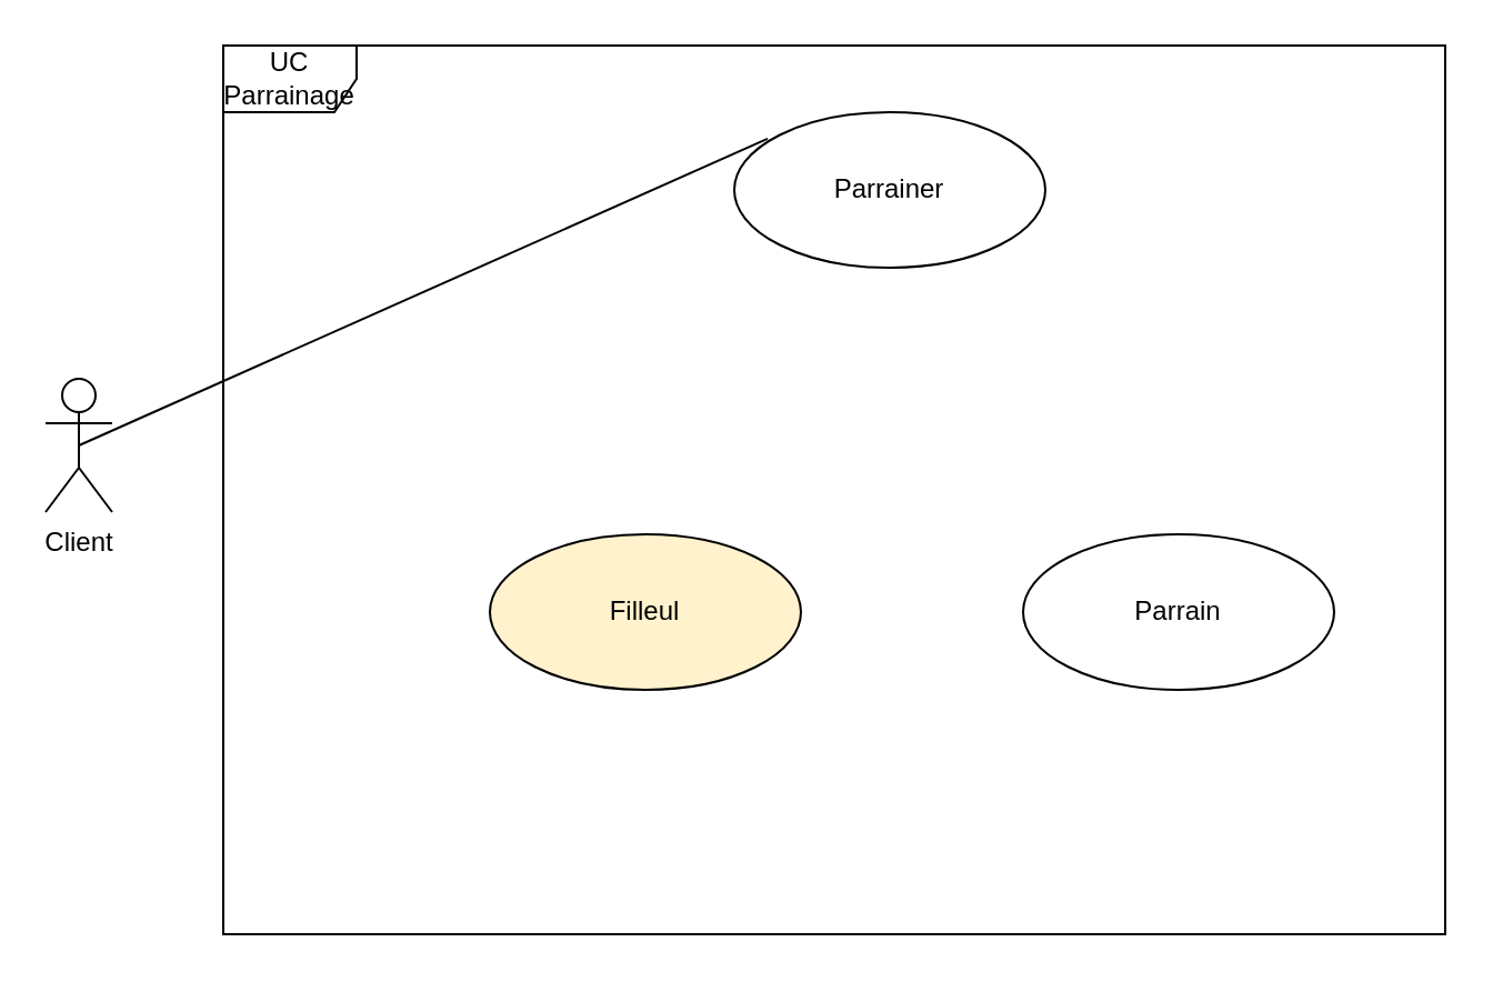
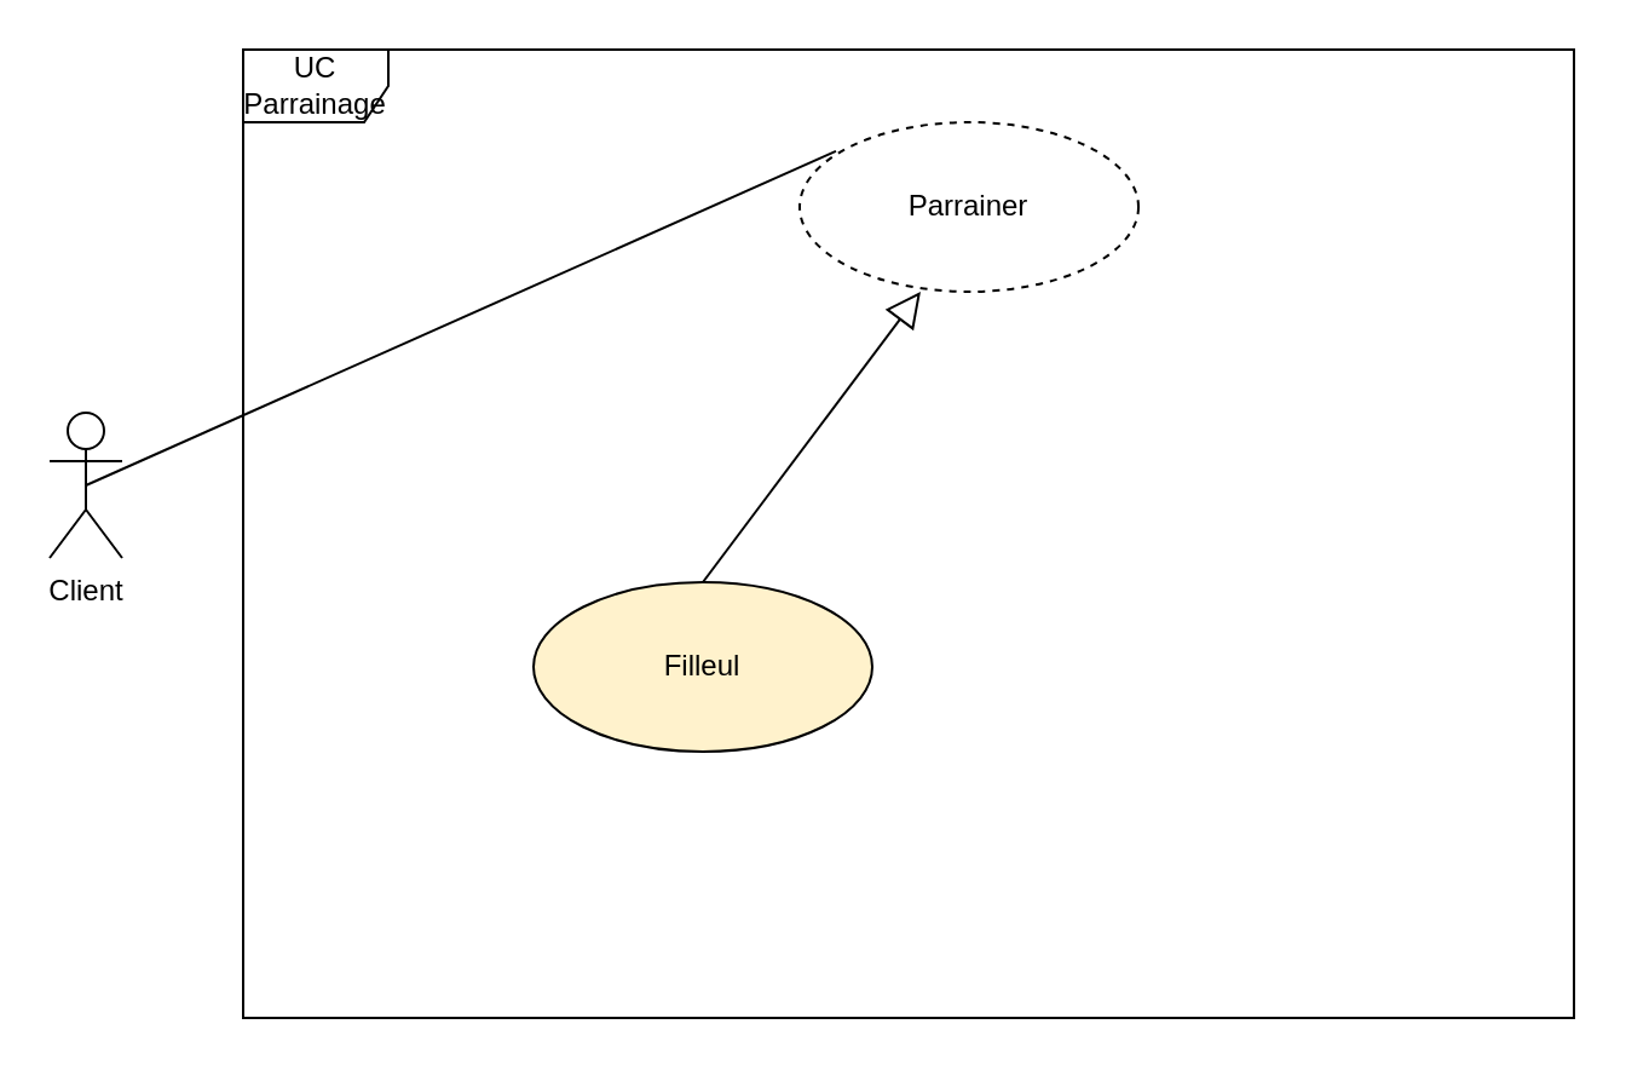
  <mxCell id="0" />
  <mxCell id="1" parent="0" />
  <mxCell id="2" value="UC Parrainage" style="shape=umlFrame;whiteSpace=wrap;html=1;" parent="1" vertex="1"><mxGeometry x="100" width="550" height="400" as="geometry" y="20" /></mxCell>
- <mxCell id="3" value="Parrainer" style="ellipse;whiteSpace=wrap;html=1;" parent="1" vertex="1"><mxGeometry x="330" y="50" width="140" height="70" as="geometry" /></mxCell>
+ <mxCell id="3" value="Parrainer" style="ellipse;whiteSpace=wrap;html=1;dashed=1;" parent="1" vertex="1"><mxGeometry x="330" y="50" width="140" height="70" as="geometry" /></mxCell>
  <mxCell id="4" value="Client" style="shape=umlActor;html=1;verticalLabelPosition=bottom;verticalAlign=top;align=center;" parent="1" vertex="1"><mxGeometry x="20" y="170" width="30" height="60" as="geometry" /></mxCell>
  <mxCell id="5" value="" style="endArrow=none;startArrow=none;endFill=0;startFill=0;endSize=8;html=1;verticalAlign=bottom;labelBackgroundColor=none;strokeWidth=1;rounded=0;exitX=0.5;exitY=0.5;exitDx=0;exitDy=0;exitPerimeter=0;entryX=0.107;entryY=0.171;entryDx=0;entryDy=0;entryPerimeter=0;" parent="1" source="4" target="3" edge="1"><mxGeometry width="160" relative="1" as="geometry"><mxPoint x="240" y="330" as="sourcePoint" /><mxPoint x="400" y="330" as="targetPoint" /></mxGeometry></mxCell>
  <mxCell id="6" value="&lt;div&gt;Filleul&lt;/div&gt;" style="ellipse;whiteSpace=wrap;html=1;fillColor=#fff2cc;" parent="1" vertex="1"><mxGeometry x="220" y="240" width="140" height="70" as="geometry" /></mxCell>
- <mxCell id="7" value="Parrain" style="ellipse;whiteSpace=wrap;html=1;" parent="1" vertex="1"><mxGeometry x="460" y="240" width="140" height="70" as="geometry" /></mxCell>
+ <mxCell id="8" value="" style="edgeStyle=none;html=1;endArrow=block;endFill=0;endSize=12;verticalAlign=bottom;rounded=0;entryX=0.357;entryY=1;entryDx=0;entryDy=0;entryPerimeter=0;exitX=0.5;exitY=0;exitDx=0;exitDy=0;" parent="1" source="6" target="3" edge="1"><mxGeometry width="160" relative="1" as="geometry"><mxPoint x="240" y="310" as="sourcePoint" /><mxPoint x="400" y="310" as="targetPoint" /></mxGeometry></mxCell>
